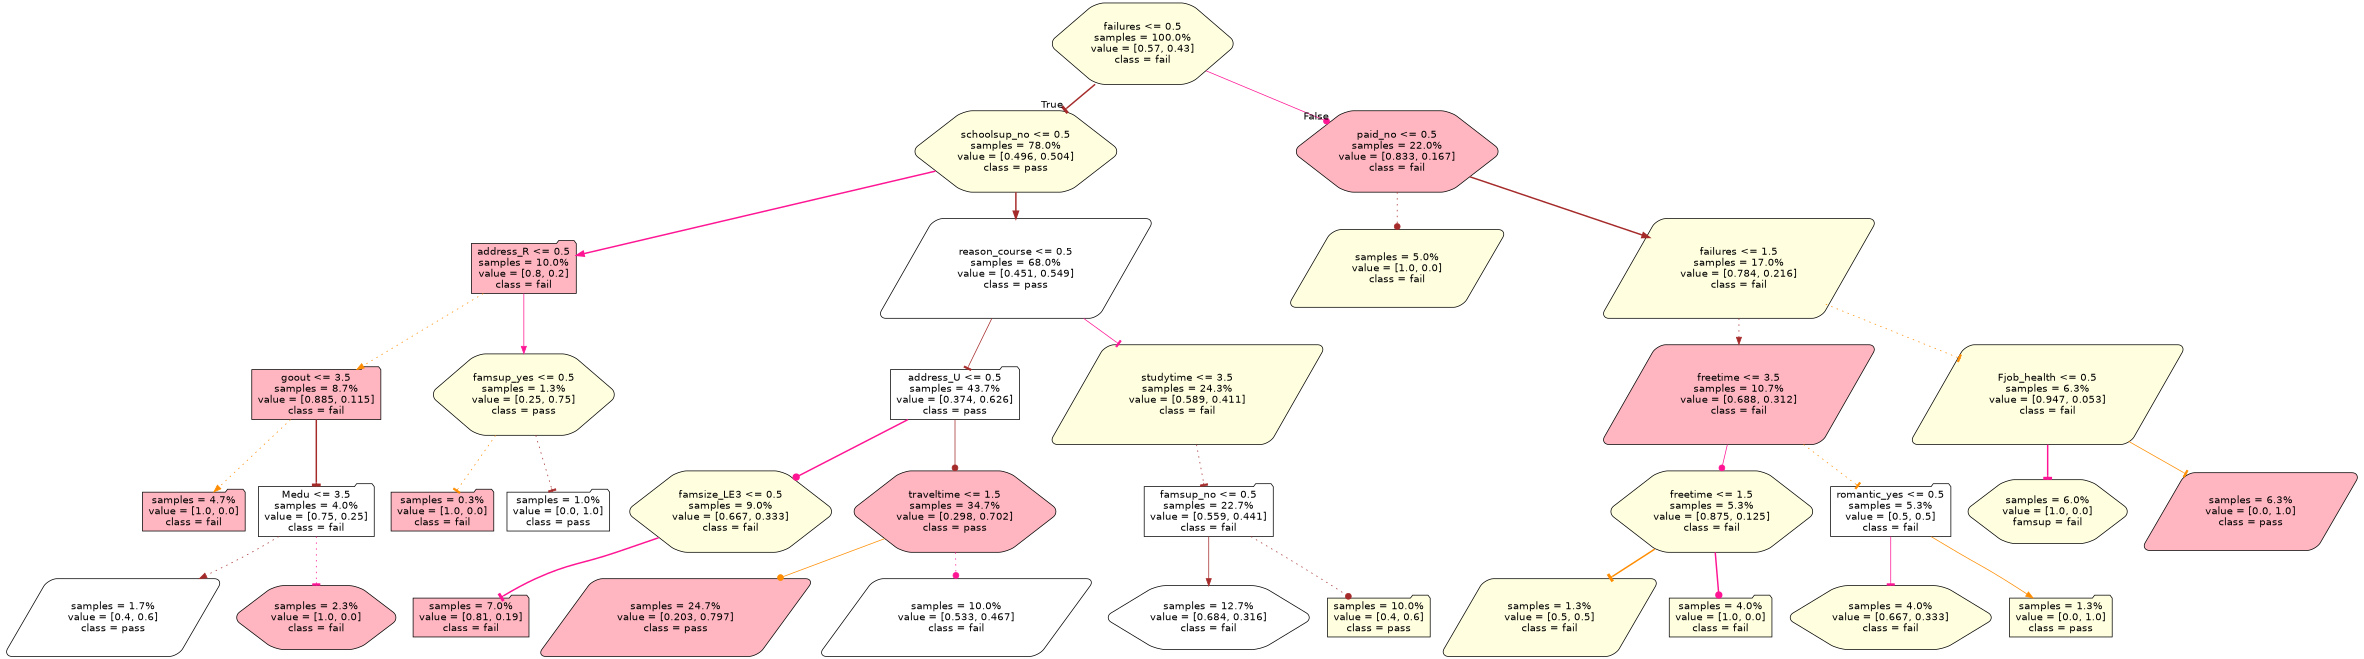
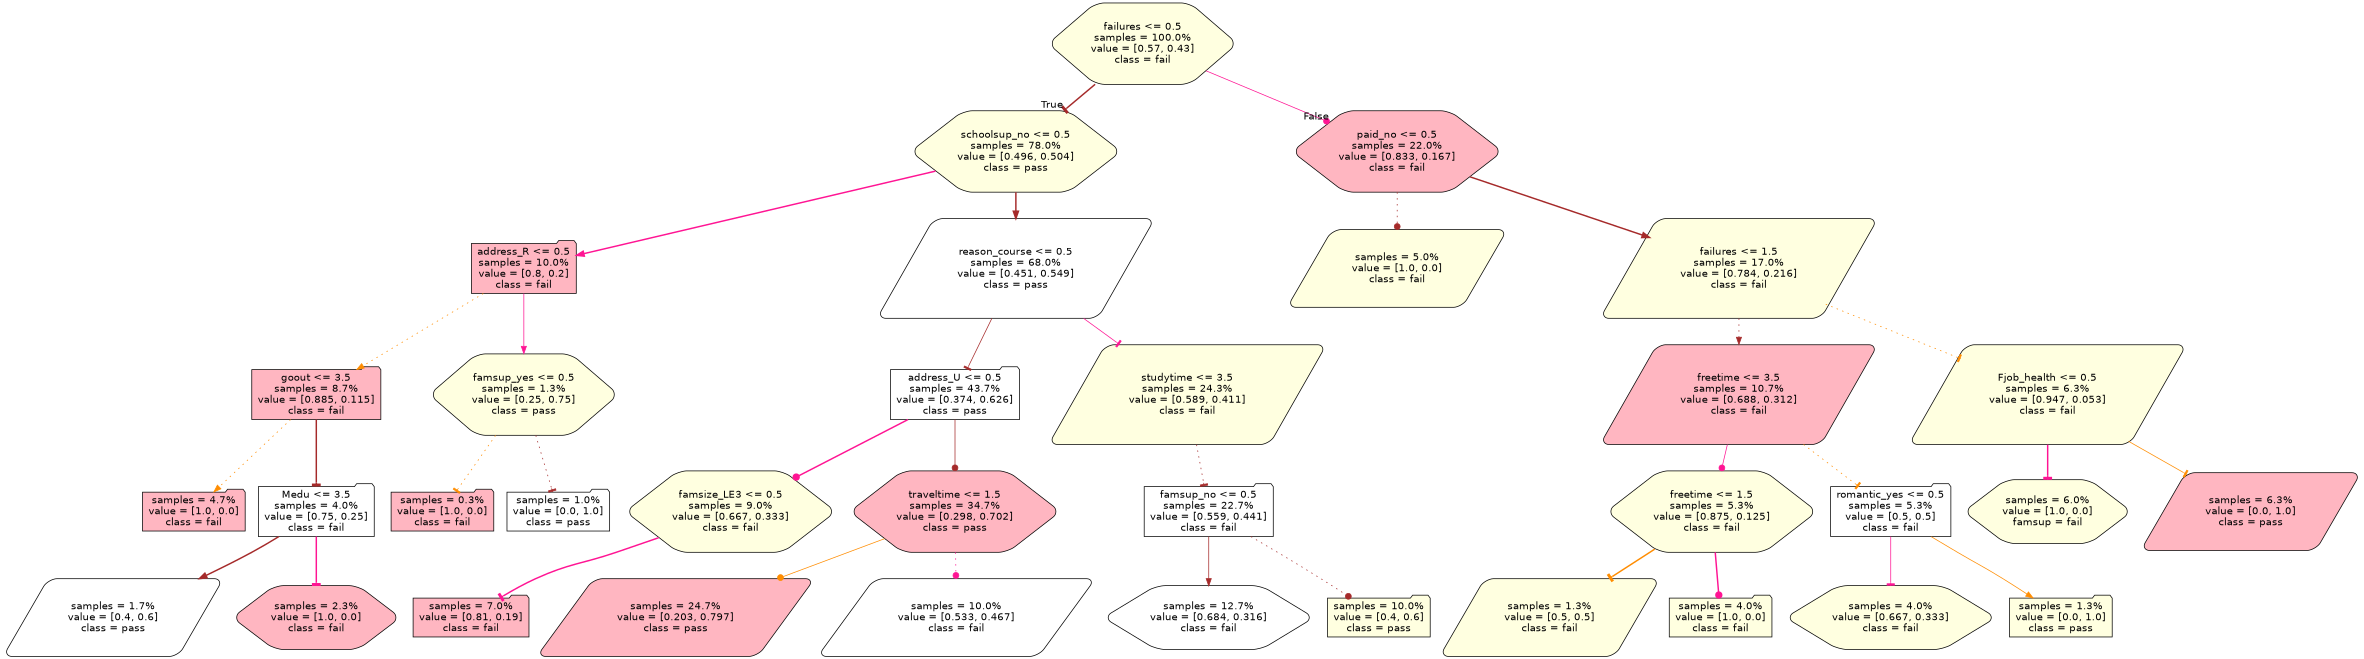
  digraph {
    node [color=black fillcolor=lightyellow fontname=helvetica shape=folder style="filled, rounded"]
    edge [arrowhead=tee color=brown fontname=helvetica style=dotted]
    n1 [label="failures <= 0.5\nsamples = 100.0%\nvalue = [0.57, 0.43]\nclass = fail" shape=hexagon]
    n2 [label="schoolsup_no <= 0.5\nsamples = 78.0%\nvalue = [0.496, 0.504]\nclass = pass" shape=hexagon]
    n3 [fillcolor=lightpink label="paid_no <= 0.5\nsamples = 22.0%\nvalue = [0.833, 0.167]\nclass = fail" shape=hexagon]
    n4 [fillcolor=lightpink label="address_R <= 0.5\nsamples = 10.0%\nvalue = [0.8, 0.2]\nclass = fail"]
    n5 [fillcolor=white label="reason_course <= 0.5\nsamples = 68.0%\nvalue = [0.451, 0.549]\nclass = pass" shape=parallelogram]
    n6 [label="samples = 5.0%\nvalue = [1.0, 0.0]\nclass = fail" shape=parallelogram]
    n7 [label="failures <= 1.5\nsamples = 17.0%\nvalue = [0.784, 0.216]\nclass = fail" shape=parallelogram]
    n8 [fillcolor=lightpink label="goout <= 3.5\nsamples = 8.7%\nvalue = [0.885, 0.115]\nclass = fail"]
    n9 [label="famsup_yes <= 0.5\nsamples = 1.3%\nvalue = [0.25, 0.75]\nclass = pass" shape=hexagon]
    n10 [fillcolor=white label="address_U <= 0.5\nsamples = 43.7%\nvalue = [0.374, 0.626]\nclass = pass"]
    n11 [label="studytime <= 3.5\nsamples = 24.3%\nvalue = [0.589, 0.411]\nclass = fail" shape=parallelogram]
    n12 [fillcolor=lightpink label="samples = 4.7%\nvalue = [1.0, 0.0]\nclass = fail"]
    n13 [fillcolor=white label="Medu <= 3.5\nsamples = 4.0%\nvalue = [0.75, 0.25]\nclass = fail"]
    n14 [fillcolor=lightpink label="samples = 0.3%\nvalue = [1.0, 0.0]\nclass = fail"]
    n15 [fillcolor=white label="samples = 1.0%\nvalue = [0.0, 1.0]\nclass = pass"]
    n16 [fillcolor=white label="samples = 1.7%\nvalue = [0.4, 0.6]\nclass = pass" shape=parallelogram]
    n17 [fillcolor=lightpink label="samples = 2.3%\nvalue = [1.0, 0.0]\nclass = fail" shape=hexagon]
    n18 [label="famsize_LE3 <= 0.5\nsamples = 9.0%\nvalue = [0.667, 0.333]\nclass = fail" shape=hexagon]
    n19 [fillcolor=lightpink label="traveltime <= 1.5\nsamples = 34.7%\nvalue = [0.298, 0.702]\nclass = pass" shape=hexagon]
    n20 [fillcolor=white label="famsup_no <= 0.5\nsamples = 22.7%\nvalue = [0.559, 0.441]\nclass = fail"]
    n21 [fillcolor=lightpink label="samples = 7.0%\nvalue = [0.81, 0.19]\nclass = fail"]
    n22 [fillcolor=lightpink label="samples = 24.7%\nvalue = [0.203, 0.797]\nclass = pass" shape=parallelogram]
    n23 [fillcolor=white label="samples = 10.0%\nvalue = [0.533, 0.467]\nclass = fail" shape=parallelogram]
    n24 [fillcolor=white label="samples = 12.7%\nvalue = [0.684, 0.316]\nclass = fail" shape=hexagon]
    n25 [label="samples = 10.0%\nvalue = [0.4, 0.6]\nclass = pass"]
    n26 [fillcolor=lightpink label="freetime <= 3.5\nsamples = 10.7%\nvalue = [0.688, 0.312]\nclass = fail" shape=parallelogram]
    n27 [label="Fjob_health <= 0.5\nsamples = 6.3%\nvalue = [0.947, 0.053]\nclass = fail" shape=parallelogram]
    n28 [label="freetime <= 1.5\nsamples = 5.3%\nvalue = [0.875, 0.125]\nclass = fail" shape=hexagon]
    n29 [fillcolor=white label="romantic_yes <= 0.5\nsamples = 5.3%\nvalue = [0.5, 0.5]\nclass = fail"]
    n30 [label="samples = 6.0%\nvalue = [1.0, 0.0]\nfamsup = fail" shape=hexagon]
    n31 [fillcolor=lightpink label="samples = 6.3%\nvalue = [0.0, 1.0]\nclass = pass" shape=parallelogram]
    n32 [label="samples = 1.3%\nvalue = [0.5, 0.5]\nclass = fail" shape=parallelogram]
    n33 [label="samples = 4.0%\nvalue = [1.0, 0.0]\nclass = fail"]
    n34 [label="samples = 4.0%\nvalue = [0.667, 0.333]\nclass = fail" shape=hexagon]
    n35 [label="samples = 1.3%\nvalue = [0.0, 1.0]\nclass = pass"]
    n1 -> n2 [headlabel=True labelangle=45 labeldistance=2.5 style=bold]
    n1 -> n3 [arrowhead=dot color=deeppink headlabel=False labelangle=-45 labeldistance=2.5 style=solid]
    n2 -> n4 [arrowhead=normal color=deeppink style=bold]
    n2 -> n5 [arrowhead=normal style=bold]
    n3 -> n6 [arrowhead=dot]
    n3 -> n7 [arrowhead=normal style=bold]
    n4 -> n8 [arrowhead=normal color=darkorange]
    n4 -> n9 [arrowhead=normal color=deeppink style=solid]
    n5 -> n10 [style=solid]
    n5 -> n11 [color=deeppink style=solid]
    n7 -> n26 [arrowhead=normal]
    n7 -> n27 [color=darkorange]
    n8 -> n12 [arrowhead=normal color=darkorange]
    n8 -> n13 [style=bold]
    n9 -> n14 [color=darkorange]
    n9 -> n15
    n10 -> n18 [arrowhead=dot color=deeppink style=bold]
    n10 -> n19 [arrowhead=dot style=solid]
    n11 -> n20
-   n13 -> n16 [arrowhead=normal]
-   n13 -> n17 [color=deeppink]
+   n13 -> n16 [arrowhead=normal style=bold]
+   n13 -> n17 [color=deeppink style=bold]
    n18 -> n21 [color=deeppink style=bold]
    n19 -> n22 [arrowhead=dot color=darkorange style=solid]
    n19 -> n23 [arrowhead=dot color=deeppink]
    n20 -> n24 [arrowhead=normal style=solid]
    n20 -> n25 [arrowhead=dot]
    n26 -> n28 [arrowhead=dot color=deeppink style=solid]
    n26 -> n29 [color=darkorange]
    n27 -> n30 [color=deeppink style=bold]
    n27 -> n31 [color=darkorange style=solid]
    n28 -> n32 [color=darkorange style=bold]
    n28 -> n33 [arrowhead=dot color=deeppink style=bold]
    n29 -> n34 [color=deeppink style=solid]
    n29 -> n35 [arrowhead=normal color=darkorange style=solid]
  }
